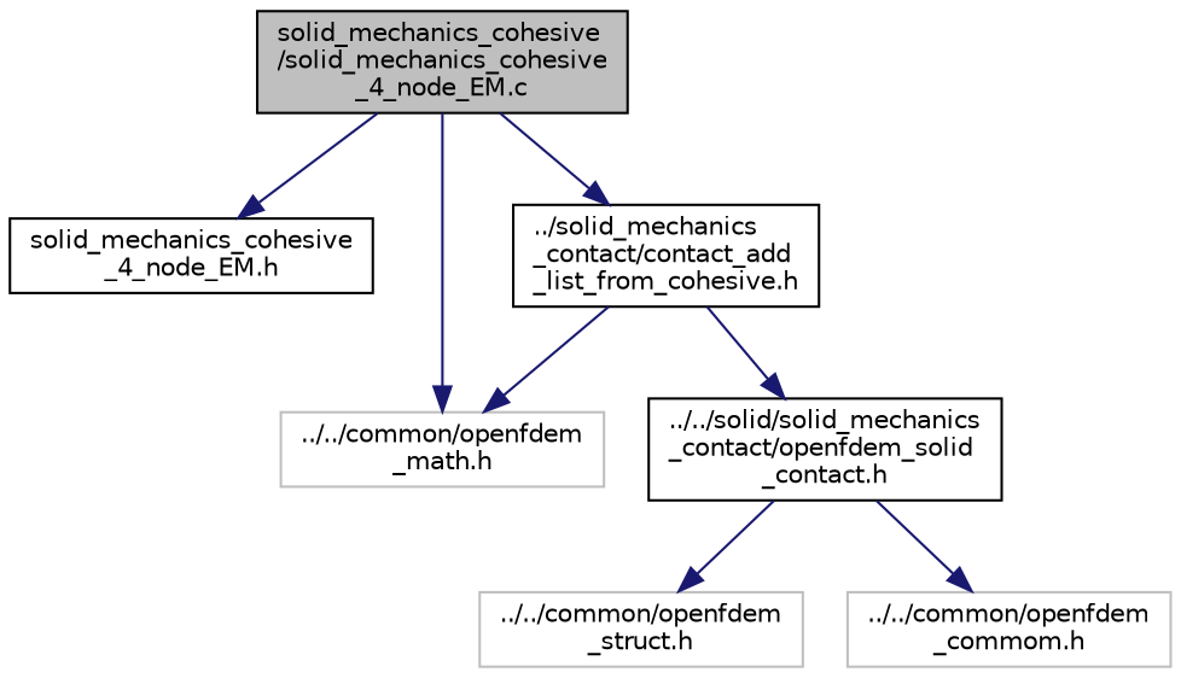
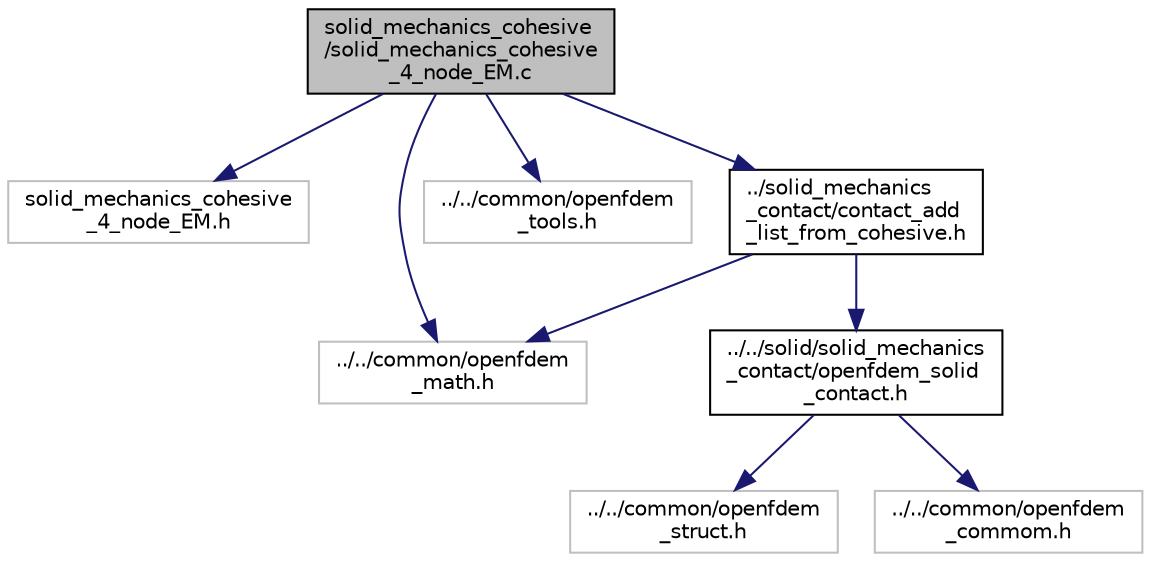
  digraph {
    node [color=black fillcolor=white fontname=Helvetica fontsize=10 shape=record style=filled]
    edge [color=midnightblue fontname=Helvetica fontsize=10 labelfontname=Helvetica labelfontsize=10 style=solid]
    n1 [fillcolor=grey75 fontcolor=black height=0.2 label="solid_mechanics_cohesive\l/solid_mechanics_cohesive\l_4_node_EM.c" width=0.4]
-   n2 [height=0.2 label="solid_mechanics_cohesive\l_4_node_EM.h" width=0.4]
+   n2 [color=grey75 height=0.2 label="solid_mechanics_cohesive\l_4_node_EM.h" width=0.4]
    n3 [color=grey75 height=0.2 label="../../common/openfdem\l_math.h" width=0.4]
+   n4 [color=grey75 height=0.2 label="../../common/openfdem\l_tools.h" width=0.4]
    n5 [height=0.2 label="../solid_mechanics\l_contact/contact_add\l_list_from_cohesive.h" width=0.4]
    n6 [height=0.2 label="../../solid/solid_mechanics\l_contact/openfdem_solid\l_contact.h" width=0.4]
    n7 [color=grey75 height=0.2 label="../../common/openfdem\l_struct.h" width=0.4]
    n8 [color=grey75 height=0.2 label="../../common/openfdem\l_commom.h" width=0.4]
    n1 -> n2
    n1 -> n3
+   n1 -> n4
    n1 -> n5
    n5 -> n3
    n5 -> n6
    n6 -> n7
    n6 -> n8
  }
